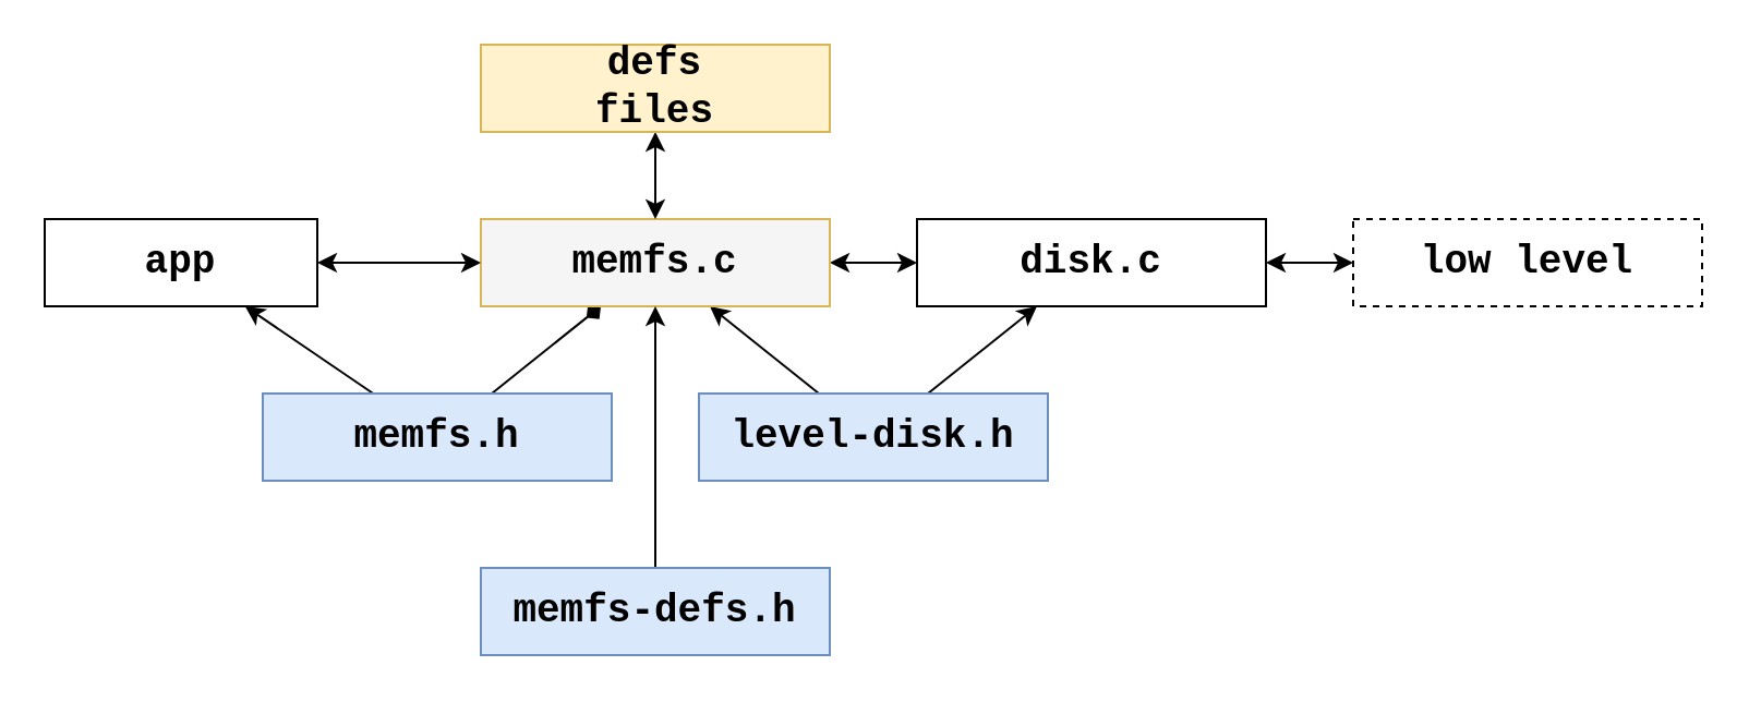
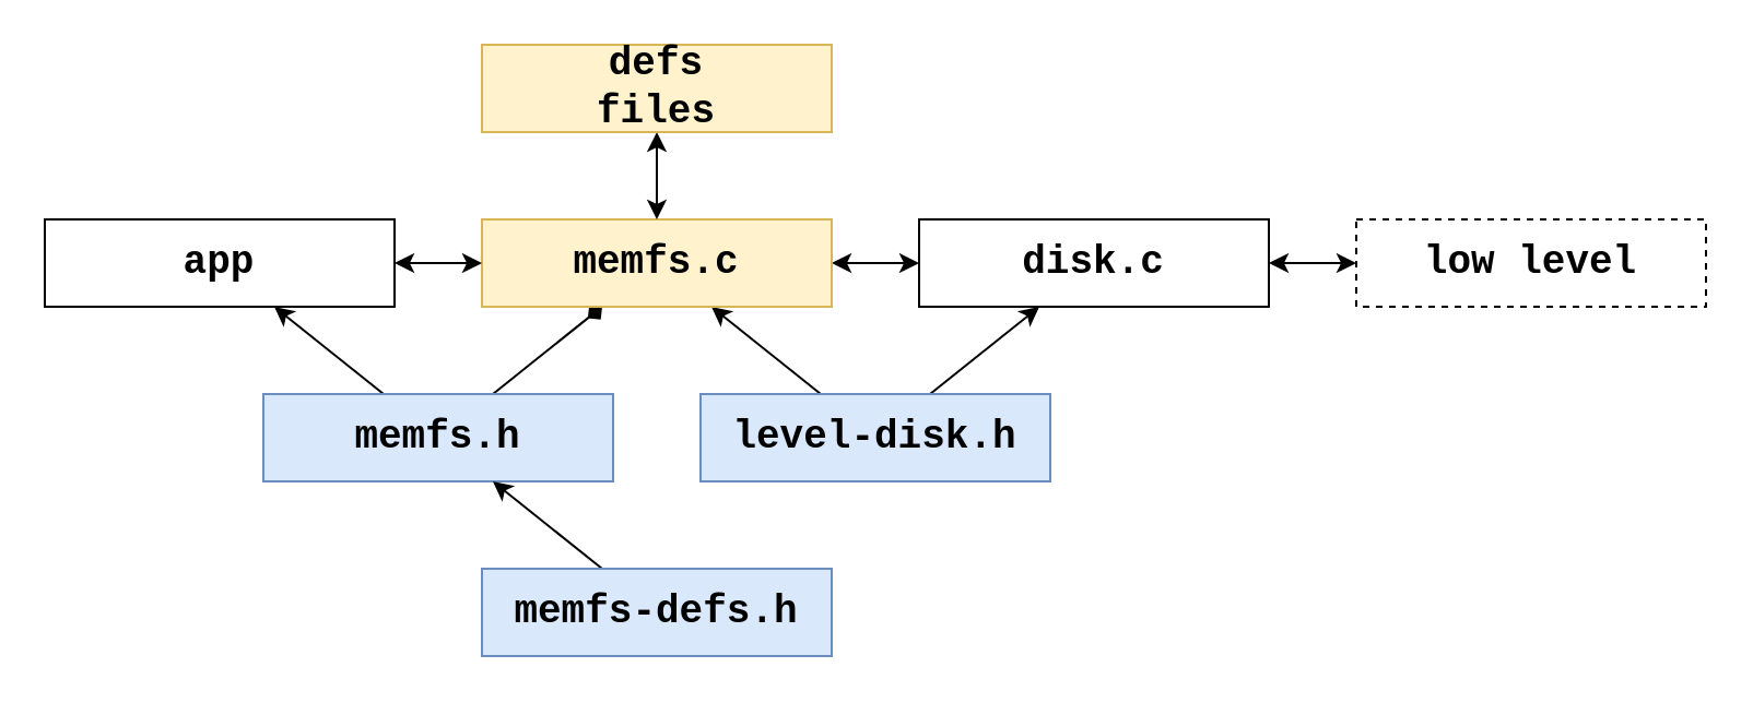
  <mxCell id="0" />
  <mxCell id="1" parent="0" />
  <mxCell id="2" style="edgeStyle=none;html=1;fontFamily=Courier New;" parent="1" source="4" target="13" edge="1"><mxGeometry relative="1" as="geometry" /></mxCell>
  <mxCell id="3" style="edgeStyle=none;html=1;fontFamily=Courier New;endArrow=diamond;" parent="1" source="4" target="9" edge="1"><mxGeometry relative="1" as="geometry" /></mxCell>
  <mxCell id="4" value="&lt;b&gt;&lt;font face=&quot;Courier New&quot; style=&quot;font-size: 18px;&quot;&gt;memfs.h&lt;/font&gt;&lt;/b&gt;" style="rounded=0;whiteSpace=wrap;html=1;fillColor=#dae8fc;strokeColor=#6c8ebf;" parent="1" vertex="1"><mxGeometry x="120" y="180" width="160" height="40" as="geometry" /></mxCell>
  <mxCell id="5" style="edgeStyle=none;html=1;fontFamily=Courier New;" parent="1" source="7" target="9" edge="1"><mxGeometry relative="1" as="geometry" /></mxCell>
  <mxCell id="6" style="edgeStyle=none;html=1;fontFamily=Courier New;" parent="1" source="7" target="15" edge="1"><mxGeometry relative="1" as="geometry" /></mxCell>
  <mxCell id="7" value="&lt;font style=&quot;font-size: 18px;&quot; face=&quot;Courier New&quot;&gt;&lt;b style=&quot;&quot;&gt;level-disk.h&lt;/b&gt;&lt;/font&gt;" style="rounded=0;whiteSpace=wrap;html=1;fillColor=#dae8fc;strokeColor=#6c8ebf;" parent="1" vertex="1"><mxGeometry x="320" y="180" width="160" height="40" as="geometry" /></mxCell>
  <mxCell id="8" style="edgeStyle=none;html=1;fontFamily=Courier New;startArrow=classic;startFill=1;" parent="1" source="9" target="15" edge="1"><mxGeometry relative="1" as="geometry" /></mxCell>
- <mxCell id="9" value="&lt;font style=&quot;font-size: 18px;&quot; face=&quot;Courier New&quot;&gt;&lt;b style=&quot;&quot;&gt;memfs.c&lt;/b&gt;&lt;/font&gt;" style="rounded=0;whiteSpace=wrap;html=1;fillColor=#f5f5f5;strokeColor=#d6b656;" parent="1" vertex="1"><mxGeometry x="220" y="100" width="160" height="40" as="geometry" /></mxCell>
- <mxCell id="10" style="edgeStyle=none;html=1;fontFamily=Courier New;" parent="1" source="11" target="9" edge="1"><mxGeometry relative="1" as="geometry" /></mxCell>
+ <mxCell id="9" value="&lt;font style=&quot;font-size: 18px;&quot; face=&quot;Courier New&quot;&gt;&lt;b style=&quot;&quot;&gt;memfs.c&lt;/b&gt;&lt;/font&gt;" style="rounded=0;whiteSpace=wrap;html=1;fillColor=#fff2cc;strokeColor=#d6b656;" parent="1" vertex="1"><mxGeometry x="220" y="100" width="160" height="40" as="geometry" /></mxCell>
+ <mxCell id="10" style="edgeStyle=none;html=1;fontFamily=Courier New;" parent="1" source="11" target="4" edge="1"><mxGeometry relative="1" as="geometry" /></mxCell>
  <mxCell id="11" value="&lt;font face=&quot;Courier New&quot; style=&quot;font-size: 18px;&quot;&gt;&lt;b style=&quot;&quot;&gt;memfs-defs.h&lt;/b&gt;&lt;/font&gt;" style="rounded=0;whiteSpace=wrap;html=1;fillColor=#dae8fc;strokeColor=#6c8ebf;" parent="1" vertex="1"><mxGeometry x="220" y="260" width="160" height="40" as="geometry" /></mxCell>
  <mxCell id="12" style="edgeStyle=none;html=1;entryX=0;entryY=0.5;entryDx=0;entryDy=0;fontFamily=Courier New;startArrow=classic;startFill=1;" parent="1" source="13" target="9" edge="1"><mxGeometry relative="1" as="geometry" /></mxCell>
- <mxCell id="13" value="&lt;font style=&quot;font-size: 18px;&quot; face=&quot;Courier New&quot;&gt;&lt;b style=&quot;&quot;&gt;app&lt;/b&gt;&lt;/font&gt;" style="rounded=0;whiteSpace=wrap;html=1;" parent="1" vertex="1"><mxGeometry x="20" y="100" width="125" height="40" as="geometry" /></mxCell>
+ <mxCell id="13" value="&lt;font style=&quot;font-size: 18px;&quot; face=&quot;Courier New&quot;&gt;&lt;b style=&quot;&quot;&gt;app&lt;/b&gt;&lt;/font&gt;" style="rounded=0;whiteSpace=wrap;html=1;" parent="1" vertex="1"><mxGeometry x="20" y="100" width="160" height="40" as="geometry" /></mxCell>
  <mxCell id="14" style="edgeStyle=none;html=1;entryX=0;entryY=0.5;entryDx=0;entryDy=0;fontFamily=Courier New;startArrow=classic;startFill=1;" parent="1" source="15" target="16" edge="1"><mxGeometry relative="1" as="geometry" /></mxCell>
  <mxCell id="15" value="&lt;font style=&quot;font-size: 18px;&quot; face=&quot;Courier New&quot;&gt;&lt;b style=&quot;&quot;&gt;disk.c&lt;/b&gt;&lt;/font&gt;" style="rounded=0;whiteSpace=wrap;html=1;" parent="1" vertex="1"><mxGeometry x="420" y="100" width="160" height="40" as="geometry" /></mxCell>
  <mxCell id="16" value="&lt;font style=&quot;font-size: 18px;&quot; face=&quot;Courier New&quot;&gt;&lt;b style=&quot;&quot;&gt;low level&lt;/b&gt;&lt;/font&gt;" style="rounded=0;whiteSpace=wrap;html=1;dashed=1;" parent="1" vertex="1"><mxGeometry x="620" y="100" width="160" height="40" as="geometry" /></mxCell>
  <mxCell id="17" style="edgeStyle=none;html=1;entryX=0.5;entryY=0;entryDx=0;entryDy=0;fontFamily=Courier New;startArrow=classic;startFill=1;" parent="1" source="18" target="9" edge="1"><mxGeometry relative="1" as="geometry" /></mxCell>
  <mxCell id="18" value="&lt;font style=&quot;font-size: 18px;&quot; face=&quot;Courier New&quot;&gt;&lt;b style=&quot;&quot;&gt;defs&lt;br&gt;files&lt;/b&gt;&lt;/font&gt;" style="rounded=0;whiteSpace=wrap;html=1;fillColor=#fff2cc;strokeColor=#d6b656;" parent="1" vertex="1"><mxGeometry x="220" y="20" width="160" height="40" as="geometry" /></mxCell>
